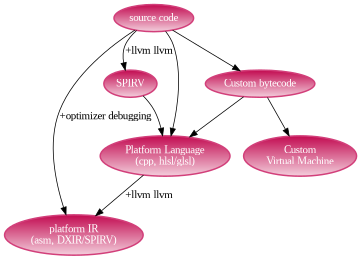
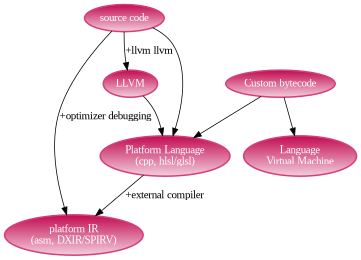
  digraph {
    fontname="Liberation Serif"
    node [color="#d23f7a" fillcolor="#c20a50:#f3cedc" fontcolor=white fontname="Liberation Serif" gradientangle=270 label_format="\b" penwidth=2 style=filled]
    edge [fontname="Liberation Serif"]
    n1 [label="platform IR\n(asm, DXIR/SPIRV)"]
    n2 [label="source code"]
-   LLVM [label=SPIRV]
+   LLVM
    n4 [label="Platform Language\n(cpp, hlsl/glsl)"]
    n5 [label="Custom bytecode"]
-   n6 [label="Custom\nVirtual Machine"]
+   n6 [label="Language\nVirtual Machine"]
    n2 -> n1 [label="+optimizer debugging"]
    n2 -> LLVM [label="+llvm llvm"]
    n2 -> n4
-   n2 -> n5
    LLVM -> n4
-   n4 -> n1 [label="+llvm llvm"]
+   n4 -> n1 [label="+external compiler"]
    n5 -> n4
    n5 -> n6
  }
